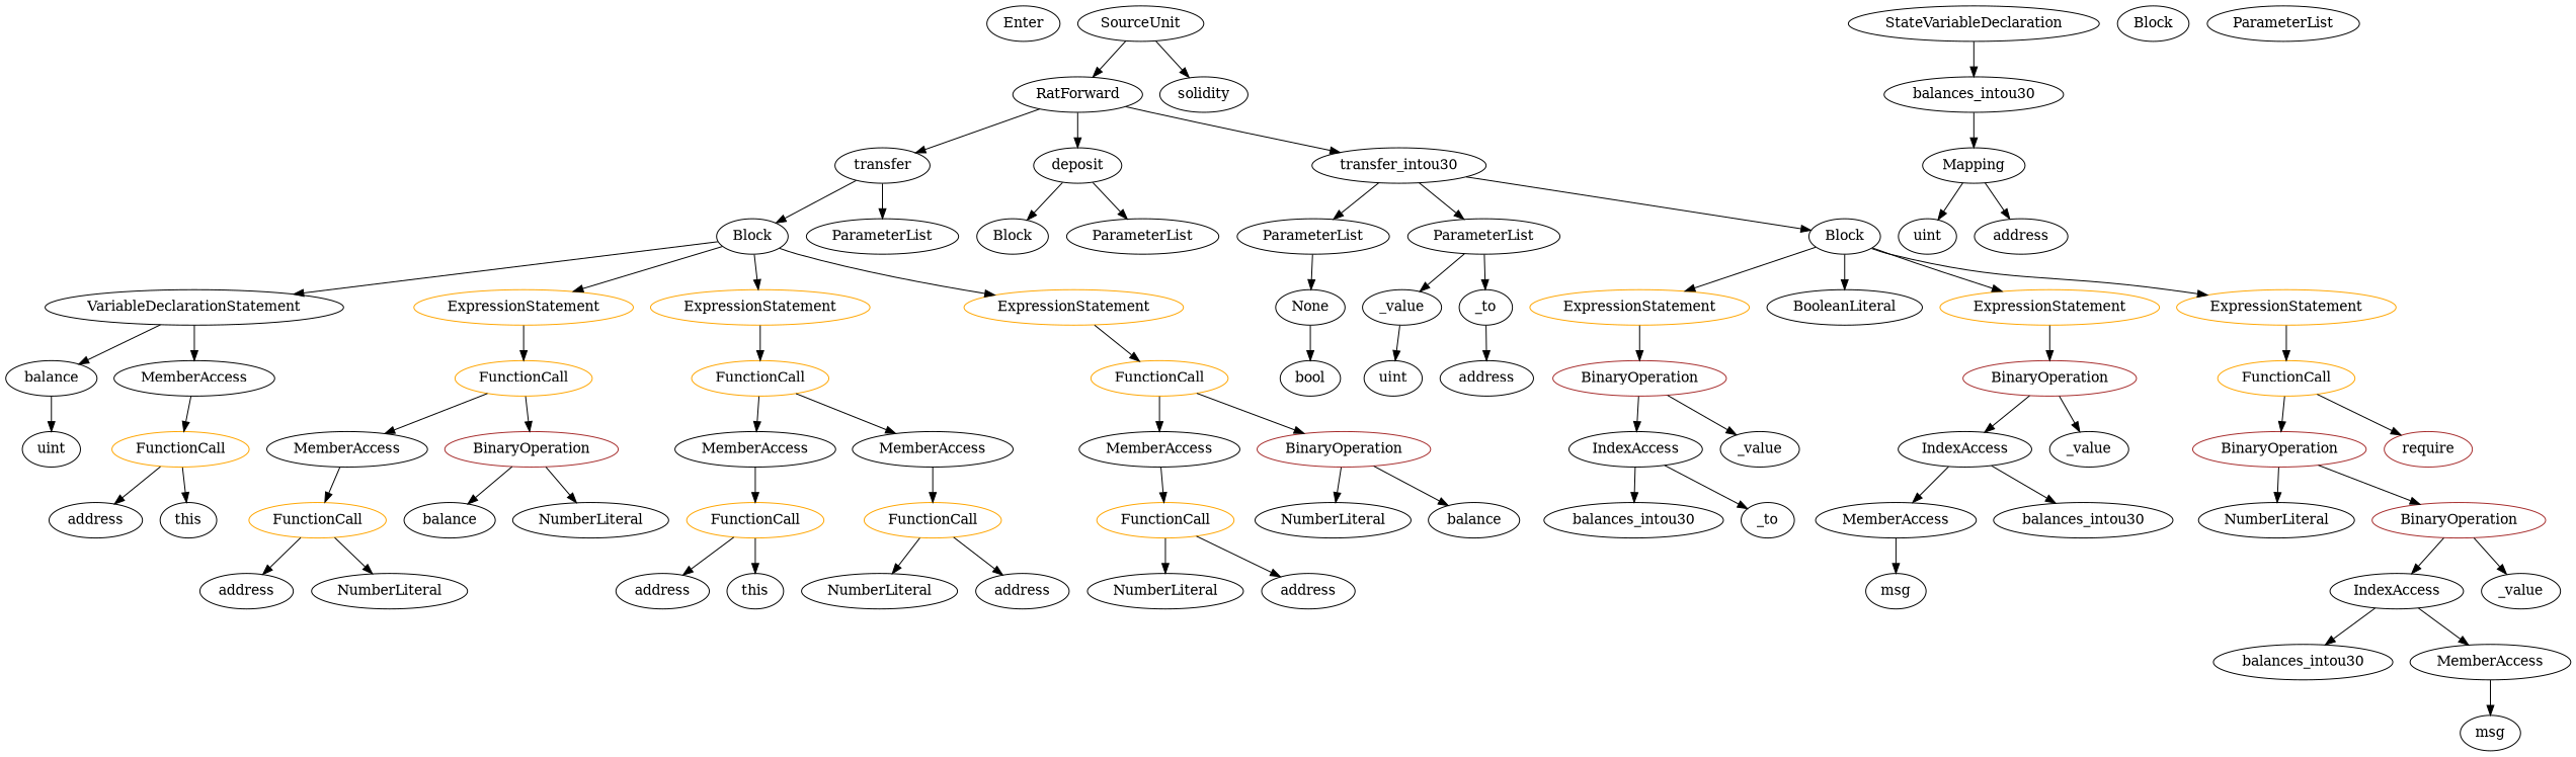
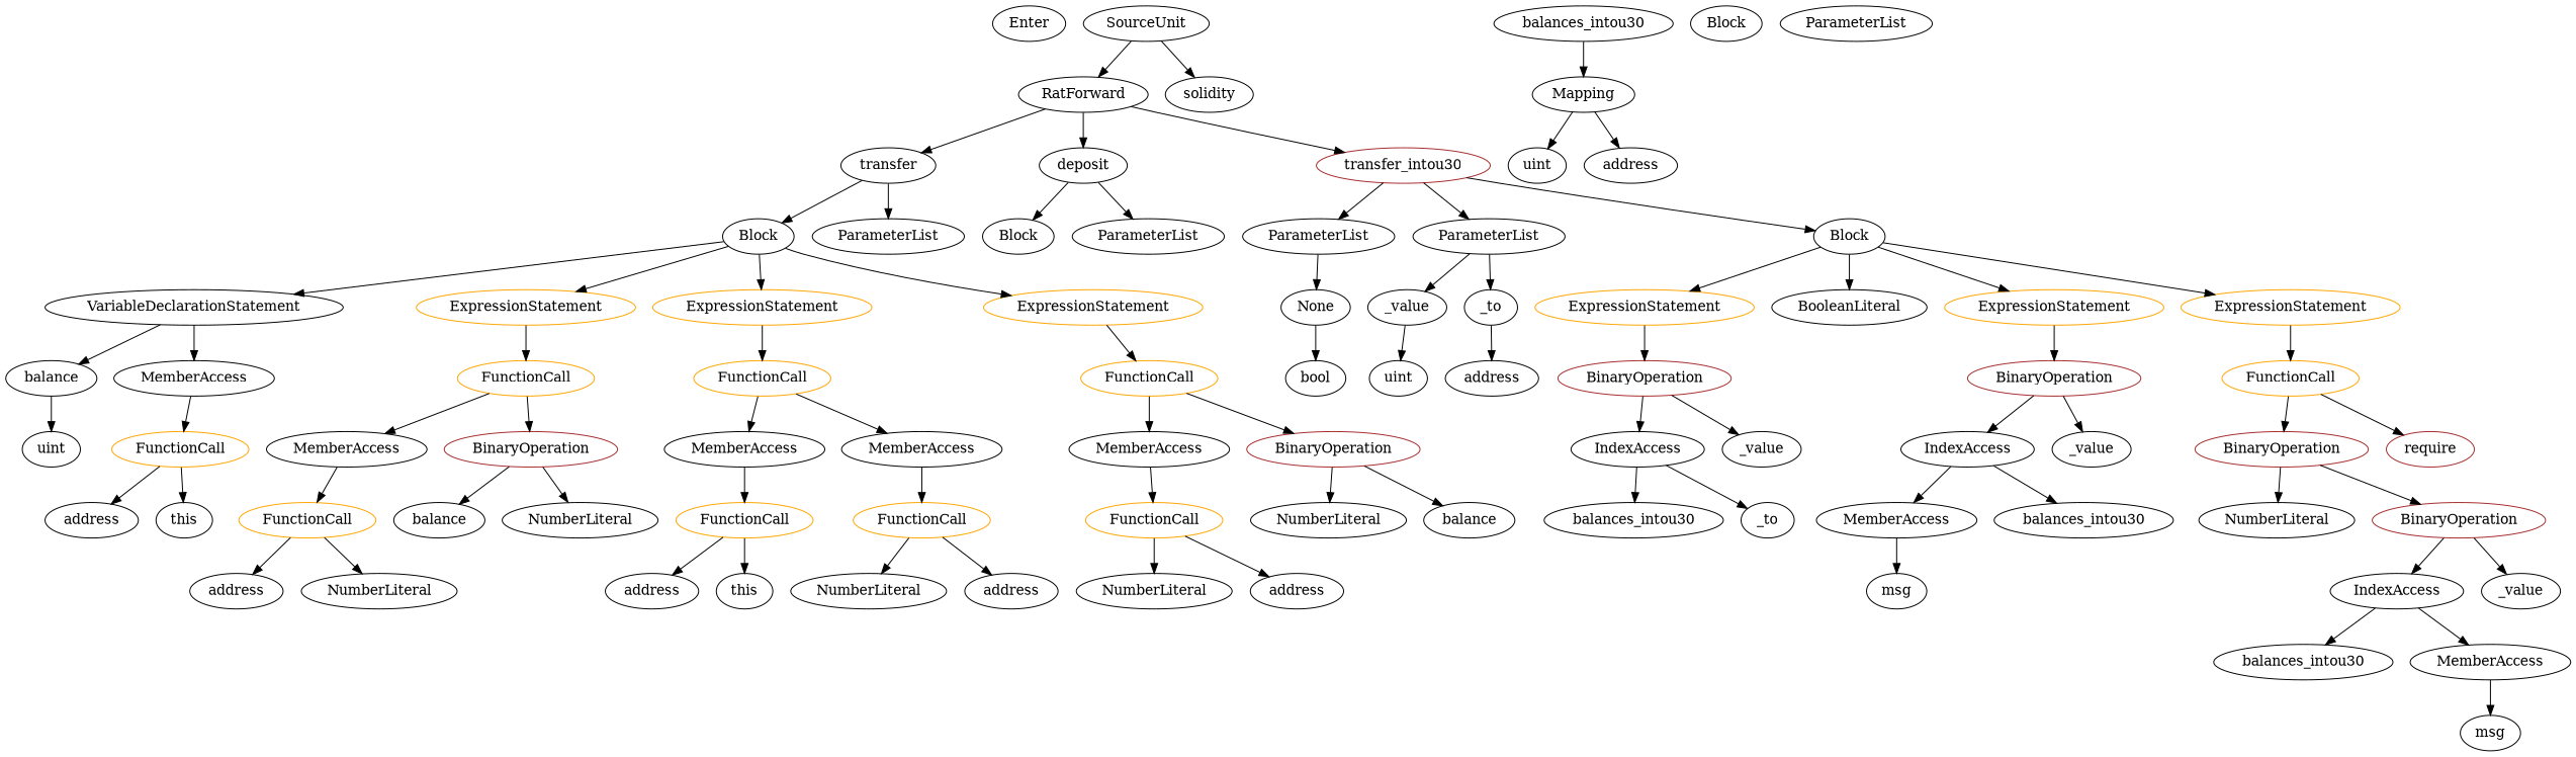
  strict digraph {
    node [color=black]
    Enter [height=0.5 width=0.83628 color=""]
    n2 [height=0.5 label=NumberLiteral width=1.765]
    n3 [color=orange height=0.5 label=ExpressionStatement width=2.458]
    n4 [color=brown height=0.5 label=BinaryOperation width=1.9867]
    n5 [height=0.5 label=IndexAccess width=1.6402]
    n6 [height=0.5 label=_value width=0.96103]
    n7 [height=0.5 label=balances_intou30 width=2.0838]
    n8 [height=0.5 label=_to width=0.75]
    n9 [height=0.5 label=bool width=0.76697]
    n10 [height=0.5 label=VariableDeclarationStatement width=3.3174]
    n11 [height=0.5 label=balance width=1.0719]
    n12 [height=0.5 label=MemberAccess width=1.9174]
    n13 [height=0.5 label=uint width=0.75]
    n14 [color=orange height=0.5 label=FunctionCall width=1.6125]
    n15 [height=0.5 label=address width=1.0996]
    n16 [height=0.5 label=this width=0.75]
    n17 [height=0.5 label=RatForward width=1.5432]
    n18 [height=0.5 label=transfer width=0.75]
    n19 [height=0.5 label=deposit width=1.0581]
-   n20 [height=0.5 label=transfer_intou30 width=1.9729]
+   n20 [color=brown height=0.5 label=transfer_intou30 width=1.9729]
    n21 [height=0.5 label=Block width=0.90558]
    n22 [height=0.5 label=ParameterList width=1.7095]
    n23 [height=0.5 label=Block width=0.90558]
    n24 [height=0.5 label=ParameterList width=1.7095]
    n25 [height=0.5 label=ParameterList width=1.7095]
    n26 [height=0.5 label=ParameterList width=1.7095]
    n27 [height=0.5 label=Block width=0.90558]
-   n28 [height=0.5 label=StateVariableDeclaration width=2.8184]
    n29 [height=0.5 label=balances_intou30 width=2.0838]
    n30 [color=orange height=0.5 label=ExpressionStatement width=2.458]
    n31 [color=orange height=0.5 label=ExpressionStatement width=2.458]
    n32 [color=orange height=0.5 label=ExpressionStatement width=2.458]
    n33 [height=0.5 label=None width=0.85014]
    n34 [height=0.5 label=_value width=0.96103]
    n35 [height=0.5 label=_to width=0.75]
    n36 [height=0.5 label=BooleanLiteral width=1.7788]
    n37 [color=orange height=0.5 label=ExpressionStatement width=2.458]
    n38 [color=orange height=0.5 label=ExpressionStatement width=2.458]
    n39 [height=0.5 label=Mapping width=1.2105]
    n40 [color=orange height=0.5 label=FunctionCall width=1.6125]
    n41 [height=0.5 label=MemberAccess width=1.9174]
    n42 [color=brown height=0.5 label=BinaryOperation width=1.9867]
    n43 [color=orange height=0.5 label=FunctionCall width=1.6125]
    n44 [height=0.5 label=balance width=1.0719]
    n45 [height=0.5 label=NumberLiteral width=1.765]
    n46 [height=0.5 label=Block width=0.90558]
    n47 [height=0.5 label=msg width=0.75]
    n48 [color=brown height=0.5 label=BinaryOperation width=1.9867]
    n49 [height=0.5 label=IndexAccess width=1.6402]
    n50 [height=0.5 label=_value width=0.96103]
    n51 [height=0.5 label=MemberAccess width=1.9174]
    n52 [height=0.5 label=balances_intou30 width=2.0838]
    n53 [height=0.5 label=uint width=0.75]
    n54 [height=0.5 label=address width=1.0996]
    n55 [height=0.5 label=address width=1.0996]
    n56 [color=brown height=0.5 label=BinaryOperation width=1.9867]
    n57 [height=0.5 label=NumberLiteral width=1.765]
    n58 [color=brown height=0.5 label=BinaryOperation width=1.9867]
    n59 [height=0.5 label=IndexAccess width=1.6402]
    n60 [height=0.5 label=_value width=0.96103]
    n61 [height=0.5 label=balances_intou30 width=2.0838]
    n62 [height=0.5 label=MemberAccess width=1.9174]
    n63 [color=orange height=0.5 label=FunctionCall width=1.6125]
    n64 [height=0.5 label=NumberLiteral width=1.765]
    n65 [height=0.5 label=address width=1.0996]
    n66 [height=0.5 label=address width=1.0996]
    n67 [height=0.5 label=NumberLiteral width=1.765]
    n68 [height=0.5 label=msg width=0.75]
    n69 [height=0.5 label=NumberLiteral width=1.765]
    n70 [height=0.5 label=uint width=0.75]
    n71 [color=orange height=0.5 label=FunctionCall width=1.6125]
    n72 [height=0.5 label=MemberAccess width=1.9174]
    n73 [height=0.5 label=MemberAccess width=1.9174]
    n74 [color=orange height=0.5 label=FunctionCall width=1.6125]
    n75 [color=brown height=0.5 label=require width=1.0026]
    n76 [height=0.5 label=SourceUnit width=1.46]
    n77 [height=0.5 label=solidity width=1.0442]
    n78 [height=0.5 label=MemberAccess width=1.9174]
    n79 [color=orange height=0.5 label=FunctionCall width=1.6125]
    n80 [height=0.5 label=address width=1.0996]
    n81 [color=brown height=0.5 label=BinaryOperation width=1.9867]
    n82 [height=0.5 label=balance width=1.0719]
    n83 [color=orange height=0.5 label=FunctionCall width=1.6125]
    n84 [height=0.5 label=this width=0.75]
    n85 [height=0.5 label=address width=1.0996]
    n86 [color=orange height=0.5 label=FunctionCall width=1.6125]
    n87 [height=0.5 label=ParameterList width=1.7095]
    n3 -> n4
    n4 -> n5
    n4 -> n6
    n5 -> n7
    n5 -> n8
    n10 -> n11
    n10 -> n12
    n11 -> n13
    n12 -> n14
    n14 -> n15
    n14 -> n16
    n17 -> n18
    n17 -> n19
    n17 -> n20
    n18 -> n21
    n18 -> n22
    n19 -> n23
    n19 -> n24
    n20 -> n25
    n20 -> n26
    n20 -> n27
    n21 -> n10
    n21 -> n30
    n21 -> n31
    n21 -> n32
    n25 -> n33
    n26 -> n34
    n26 -> n35
    n27 -> n3
    n27 -> n36
    n27 -> n37
    n27 -> n38
-   n28 -> n29
    n29 -> n39
    n30 -> n40
    n31 -> n71
    n32 -> n83
    n33 -> n9
    n34 -> n70
    n35 -> n85
    n37 -> n48
    n38 -> n86
    n39 -> n53
    n39 -> n54
    n40 -> n41
    n40 -> n42
    n41 -> n43
    n42 -> n44
    n42 -> n45
    n43 -> n66
    n43 -> n67
    n48 -> n49
    n48 -> n50
    n49 -> n51
    n49 -> n52
    n51 -> n47
    n56 -> n57
    n56 -> n58
    n58 -> n59
    n58 -> n60
    n59 -> n61
    n59 -> n62
    n62 -> n68
    n63 -> n64
    n63 -> n65
    n71 -> n72
    n71 -> n73
    n72 -> n74
    n73 -> n63
    n74 -> n55
    n74 -> n84
    n76 -> n17
    n76 -> n77
    n78 -> n79
    n79 -> n2
    n79 -> n80
    n81 -> n69
    n81 -> n82
    n83 -> n78
    n83 -> n81
    n86 -> n56
    n86 -> n75
  }
